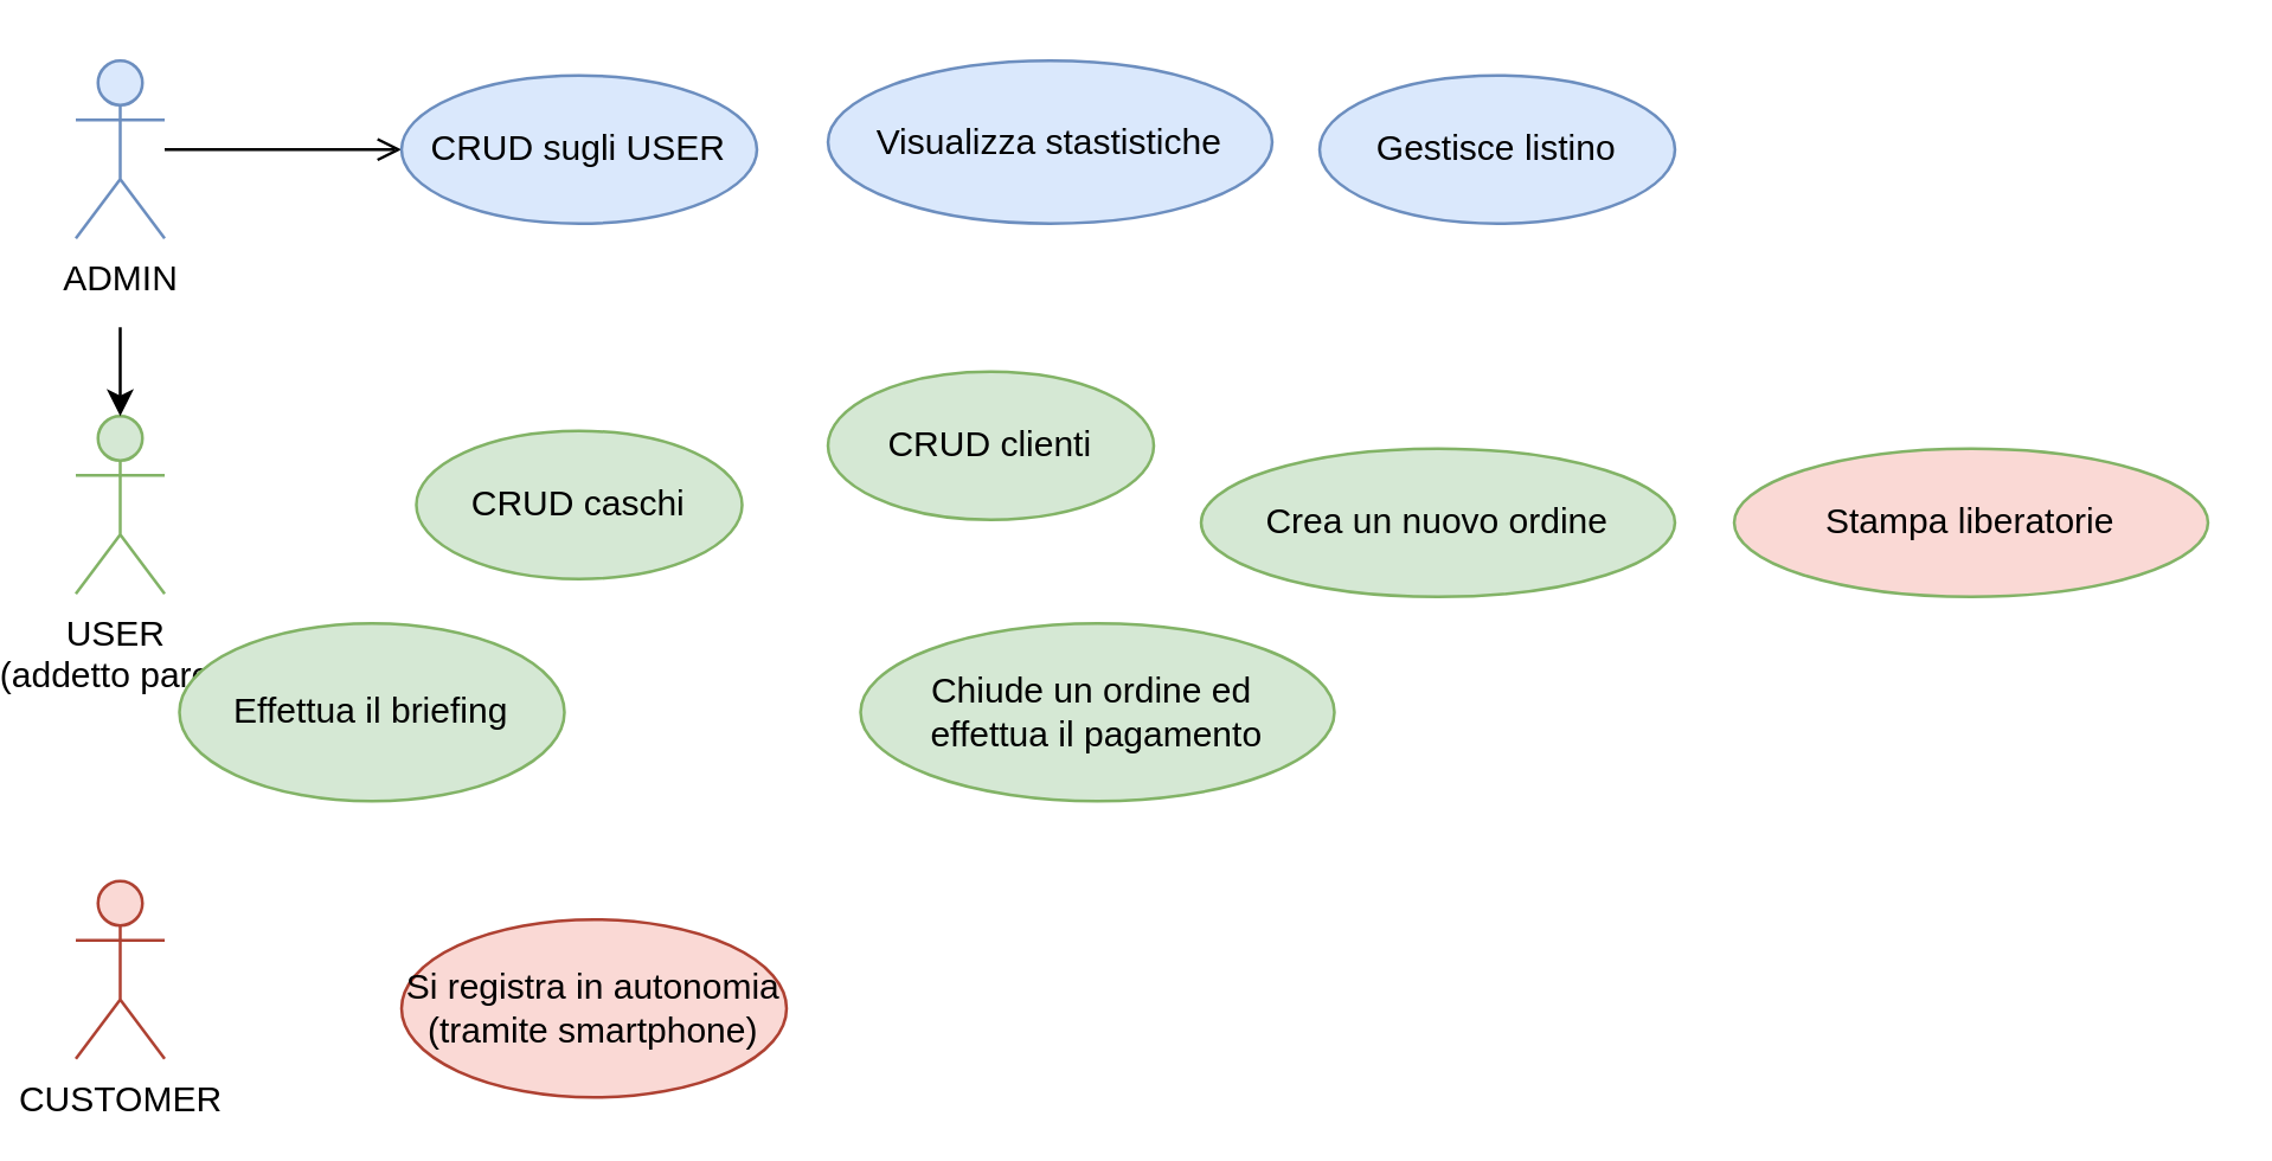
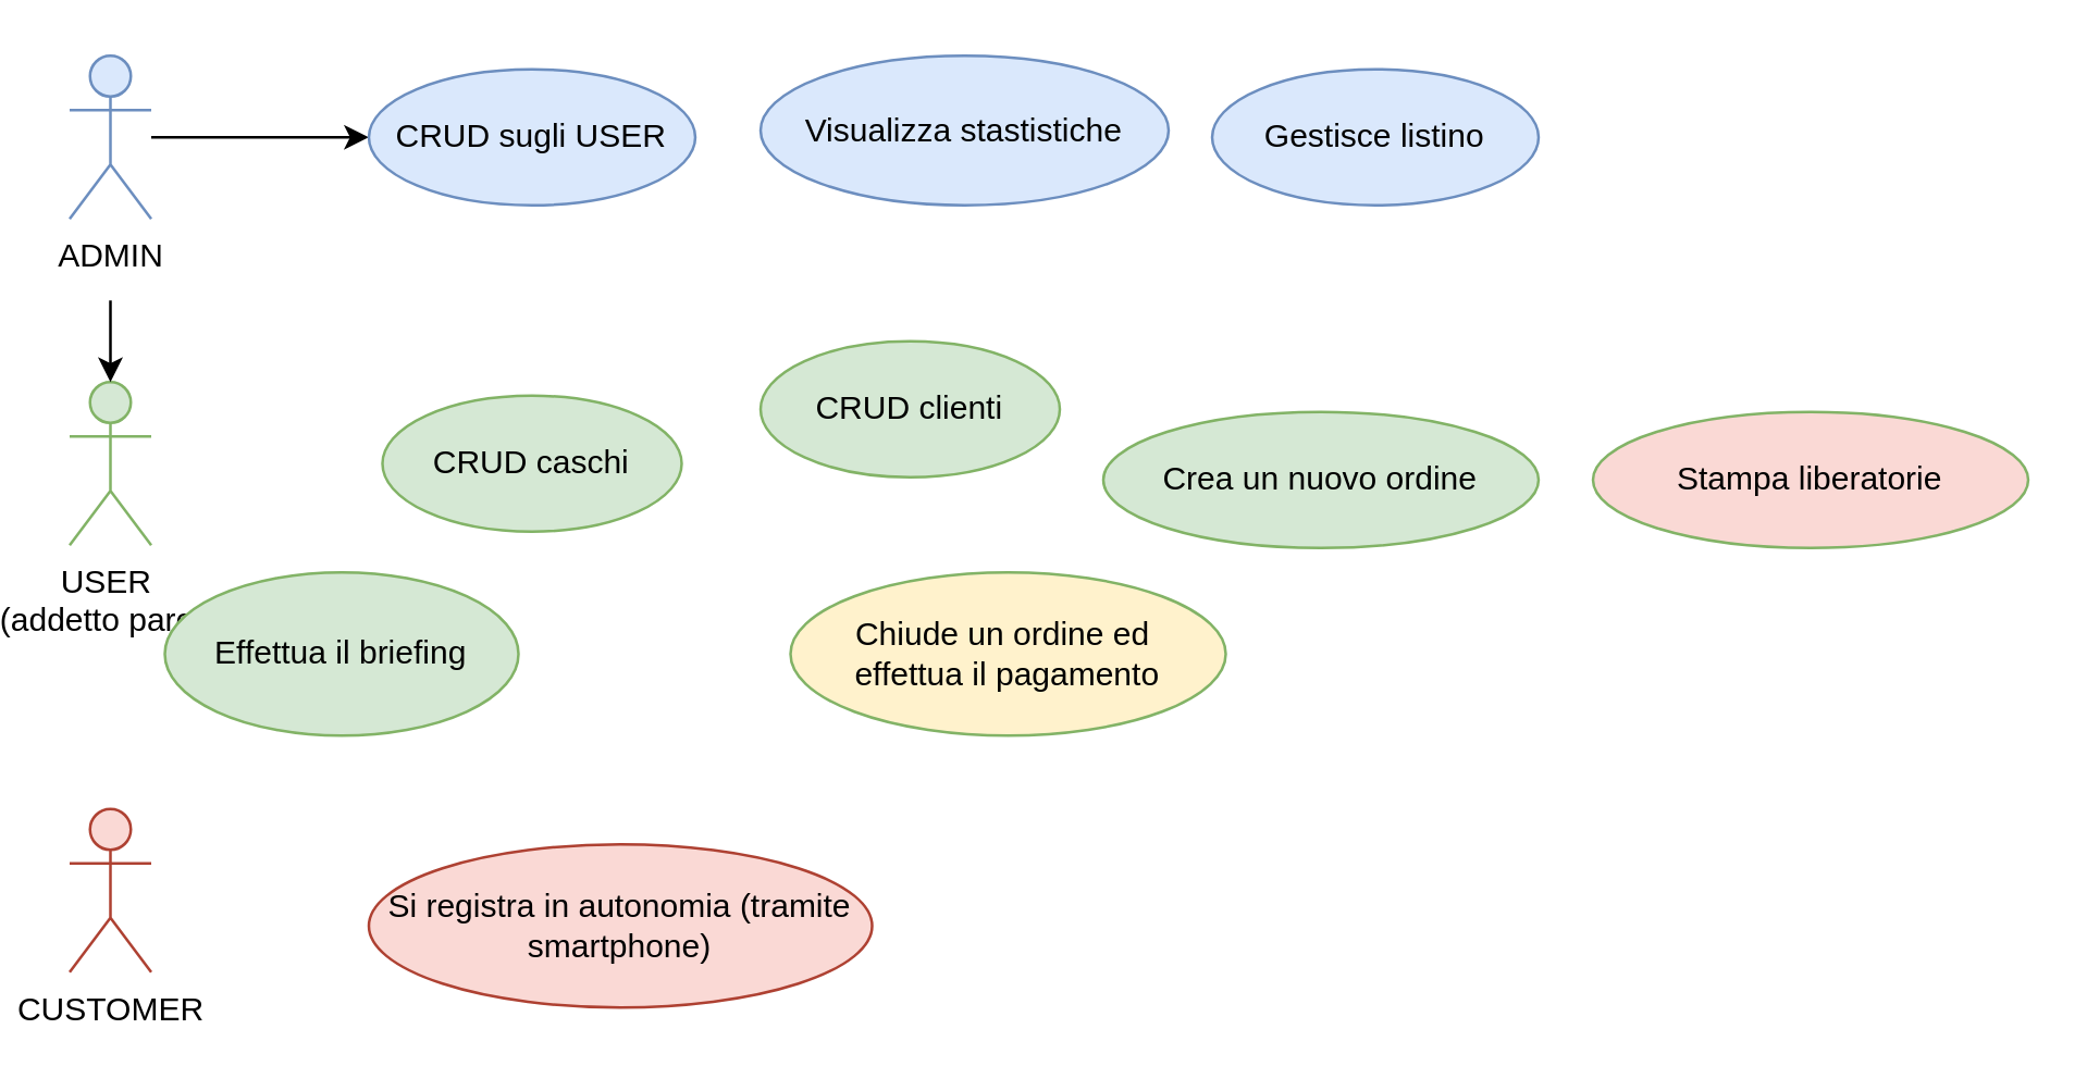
  <mxCell id="0" />
  <mxCell id="1" parent="0" />
  <mxCell id="2" value="CUSTOMER" style="shape=umlActor;verticalLabelPosition=bottom;verticalAlign=top;html=1;outlineConnect=0;fillColor=#fad9d5;strokeColor=#ae4132;" vertex="1" parent="1"><mxGeometry x="20" y="297" width="30" height="60" as="geometry" /></mxCell>
  <mxCell id="3" value="&lt;div&gt;USER&amp;nbsp;&lt;/div&gt;&lt;div&gt;(addetto parco)&lt;/div&gt;" style="shape=umlActor;verticalLabelPosition=bottom;verticalAlign=top;html=1;outlineConnect=0;fillColor=#d5e8d4;strokeColor=#82b366;" vertex="1" parent="1"><mxGeometry x="20" y="140" width="30" height="60" as="geometry" /></mxCell>
- <mxCell id="4" style="edgeStyle=orthogonalEdgeStyle;rounded=0;orthogonalLoop=1;jettySize=auto;html=1;entryX=0;entryY=0.5;entryDx=0;entryDy=0;endArrow=open;" edge="1" parent="1" source="5" target="6"><mxGeometry relative="1" as="geometry" /></mxCell>
+ <mxCell id="4" style="edgeStyle=orthogonalEdgeStyle;rounded=0;orthogonalLoop=1;jettySize=auto;html=1;entryX=0;entryY=0.5;entryDx=0;entryDy=0;" edge="1" parent="1" source="5" target="6"><mxGeometry relative="1" as="geometry" /></mxCell>
  <mxCell id="5" value="ADMIN" style="shape=umlActor;verticalLabelPosition=bottom;verticalAlign=top;html=1;outlineConnect=0;fillColor=#dae8fc;strokeColor=#6c8ebf;" vertex="1" parent="1"><mxGeometry x="20" y="20" width="30" height="60" as="geometry" /></mxCell>
  <mxCell id="6" value="CRUD sugli USER" style="ellipse;whiteSpace=wrap;html=1;fillColor=#dae8fc;strokeColor=#6c8ebf;" vertex="1" parent="1"><mxGeometry x="130" y="25" width="120" height="50" as="geometry" /></mxCell>
  <mxCell id="7" style="edgeStyle=orthogonalEdgeStyle;rounded=0;orthogonalLoop=1;jettySize=auto;html=1;entryX=0.5;entryY=0;entryDx=0;entryDy=0;entryPerimeter=0;" edge="1" parent="1" target="3"><mxGeometry relative="1" as="geometry"><mxPoint x="35" y="110" as="sourcePoint" /></mxGeometry></mxCell>
  <mxCell id="8" value="Visualizza stastistiche" style="ellipse;whiteSpace=wrap;html=1;fillColor=#dae8fc;strokeColor=#6c8ebf;" vertex="1" parent="1"><mxGeometry x="274" y="20" width="150" height="55" as="geometry" /></mxCell>
  <mxCell id="9" value="CRUD caschi" style="ellipse;whiteSpace=wrap;html=1;fillColor=#d5e8d4;strokeColor=#82b366;" vertex="1" parent="1"><mxGeometry x="135" y="145" width="110" height="50" as="geometry" /></mxCell>
  <mxCell id="10" value="CRUD clienti" style="ellipse;whiteSpace=wrap;html=1;fillColor=#d5e8d4;strokeColor=#82b366;" vertex="1" parent="1"><mxGeometry x="274" y="125" width="110" height="50" as="geometry" /></mxCell>
  <mxCell id="11" value="Crea un nuovo ordine" style="ellipse;whiteSpace=wrap;html=1;fillColor=#d5e8d4;strokeColor=#82b366;" vertex="1" parent="1"><mxGeometry x="400" y="151" width="160" height="50" as="geometry" /></mxCell>
- <mxCell id="12" value="&lt;div&gt;Chiude un ordine ed&amp;nbsp;&lt;/div&gt;&lt;div&gt;effettua il pagamento&lt;/div&gt;" style="ellipse;whiteSpace=wrap;html=1;fillColor=#d5e8d4;strokeColor=#82b366;" vertex="1" parent="1"><mxGeometry x="285" y="210" width="160" height="60" as="geometry" /></mxCell>
+ <mxCell id="12" value="&lt;div&gt;Chiude un ordine ed&amp;nbsp;&lt;/div&gt;&lt;div&gt;effettua il pagamento&lt;/div&gt;" style="ellipse;whiteSpace=wrap;html=1;fillColor=#fff2cc;strokeColor=#82b366;" vertex="1" parent="1"><mxGeometry x="285" y="210" width="160" height="60" as="geometry" /></mxCell>
  <mxCell id="13" value="Effettua il briefing" style="ellipse;whiteSpace=wrap;html=1;fillColor=#d5e8d4;strokeColor=#82b366;" vertex="1" parent="1"><mxGeometry x="55" y="210" width="130" height="60" as="geometry" /></mxCell>
  <mxCell id="14" value="Gestisce listino" style="ellipse;whiteSpace=wrap;html=1;fillColor=#dae8fc;strokeColor=#6c8ebf;" vertex="1" parent="1"><mxGeometry x="440" y="25" width="120" height="50" as="geometry" /></mxCell>
  <mxCell id="15" value="Stampa liberatorie" style="ellipse;whiteSpace=wrap;html=1;fillColor=#fad9d5;strokeColor=#82b366;" vertex="1" parent="1"><mxGeometry x="580" y="151" width="160" height="50" as="geometry" /></mxCell>
- <mxCell id="16" value="Si registra in autonomia (tramite smartphone)" style="ellipse;whiteSpace=wrap;html=1;fillColor=#fad9d5;strokeColor=#ae4132;" vertex="1" parent="1"><mxGeometry x="130" y="310" width="130" height="60" as="geometry" /></mxCell>
+ <mxCell id="16" value="Si registra in autonomia (tramite smartphone)" style="ellipse;whiteSpace=wrap;html=1;fillColor=#fad9d5;strokeColor=#ae4132;" vertex="1" parent="1"><mxGeometry x="130" y="310" width="185" height="60" as="geometry" /></mxCell>
